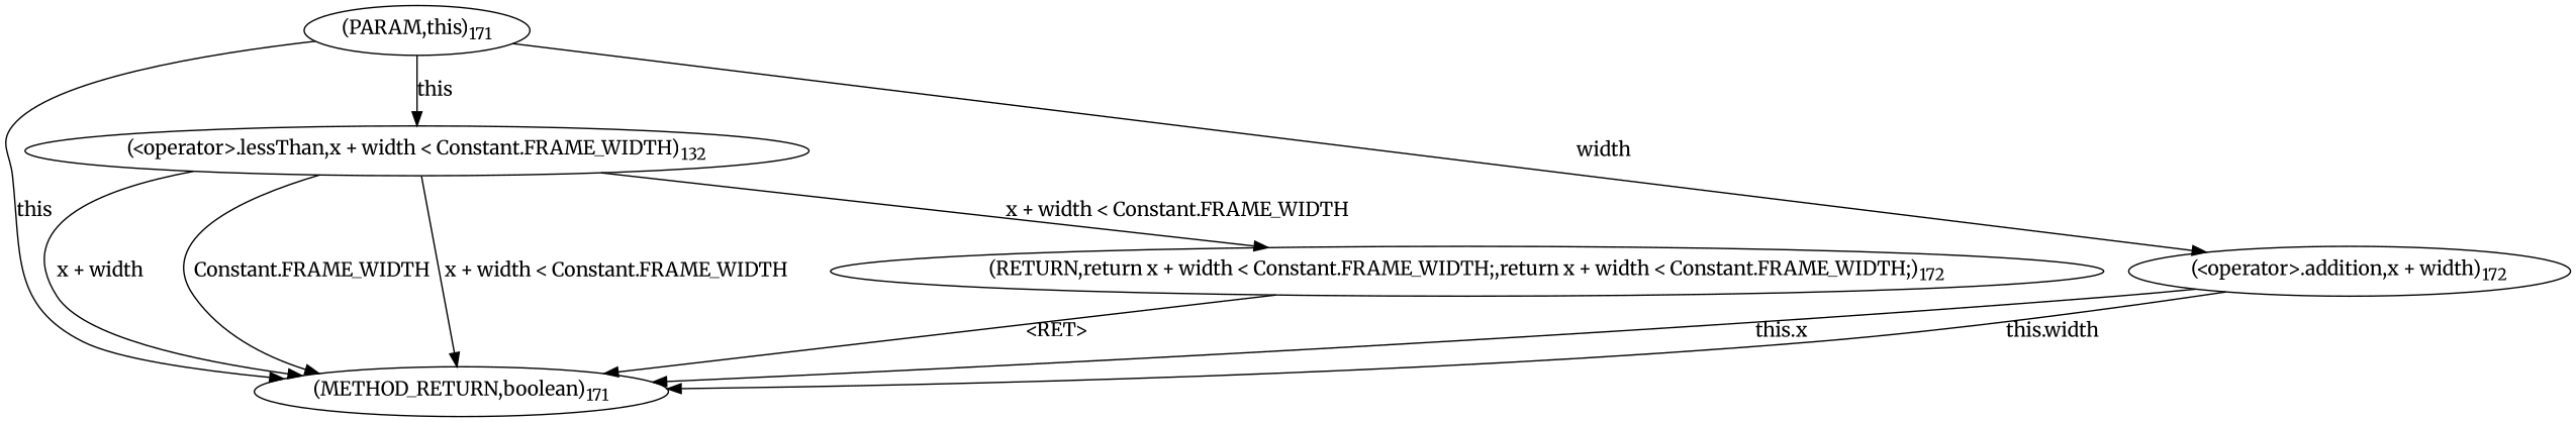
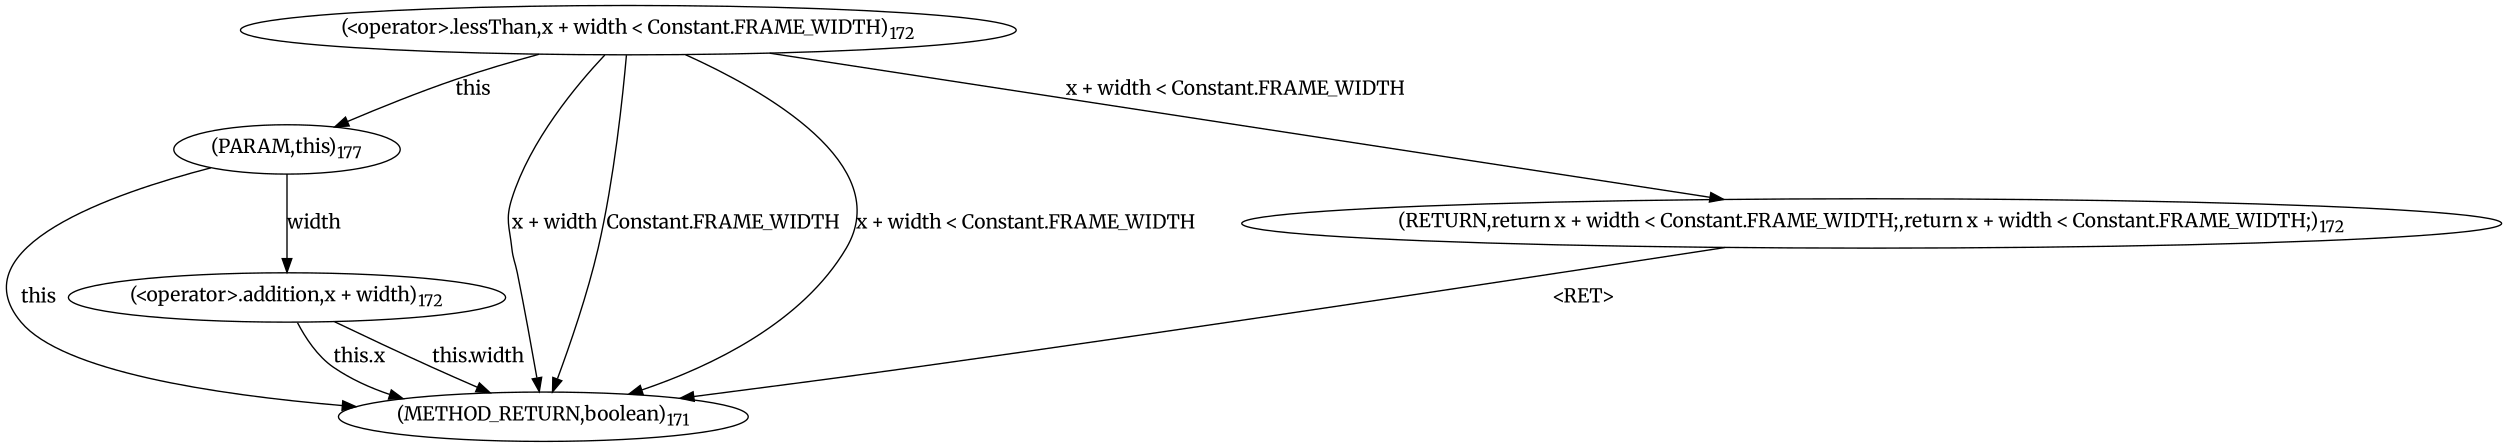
  digraph {
    fontname=Merriweather
    node [fontname=Merriweather]
    edge [fontname=Merriweather]
-   n1 [label=<(PARAM,this)<SUB>171</SUB>>]
+   n1 [label=<(PARAM,this)<SUB>177</SUB>>]
    n2 [label=<(METHOD_RETURN,boolean)<SUB>171</SUB>>]
-   n3 [label=<(&lt;operator&gt;.lessThan,x + width &lt; Constant.FRAME_WIDTH)<SUB>132</SUB>>]
+   n3 [label=<(&lt;operator&gt;.lessThan,x + width &lt; Constant.FRAME_WIDTH)<SUB>172</SUB>>]
    n4 [label=<(&lt;operator&gt;.addition,x + width)<SUB>172</SUB>>]
    n5 [label=<(RETURN,return x + width &lt; Constant.FRAME_WIDTH;,return x + width &lt; Constant.FRAME_WIDTH;)<SUB>172</SUB>>]
    n1 -> n2 [label=this]
-   n1 -> n3 [label=this]
+   n3 -> n1 [label=this]
    n1 -> n4 [label=width]
    n3 -> n2 [label="x + width"]
    n3 -> n2 [label="Constant.FRAME_WIDTH"]
    n3 -> n2 [label="x + width &lt; Constant.FRAME_WIDTH"]
    n3 -> n5 [label="x + width &lt; Constant.FRAME_WIDTH"]
    n4 -> n2 [label="this.x"]
    n4 -> n2 [label="this.width"]
    n5 -> n2 [label="&lt;RET&gt;"]
  }
